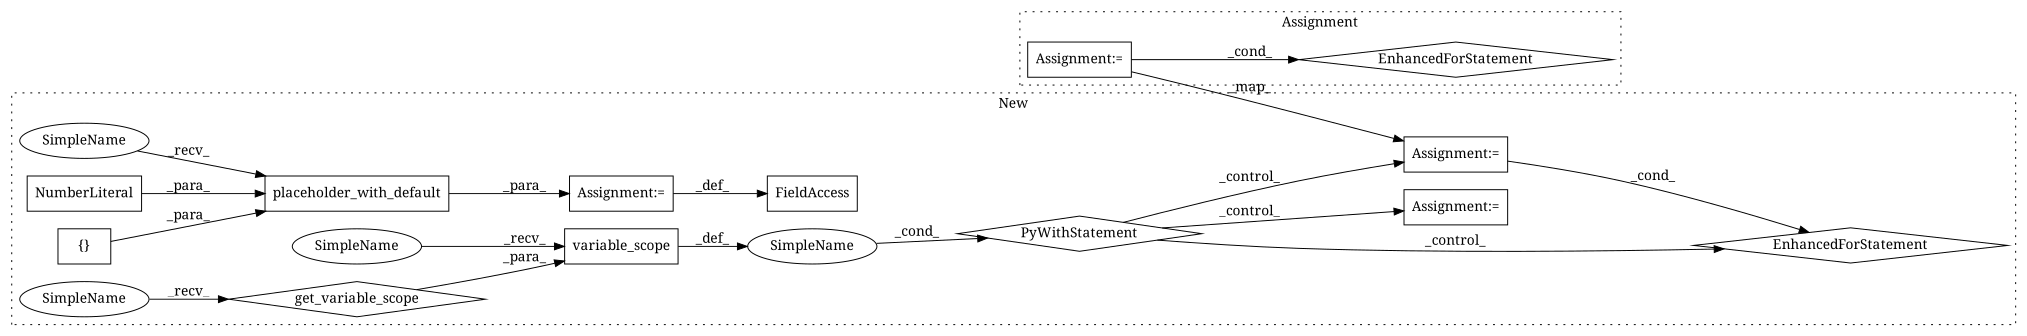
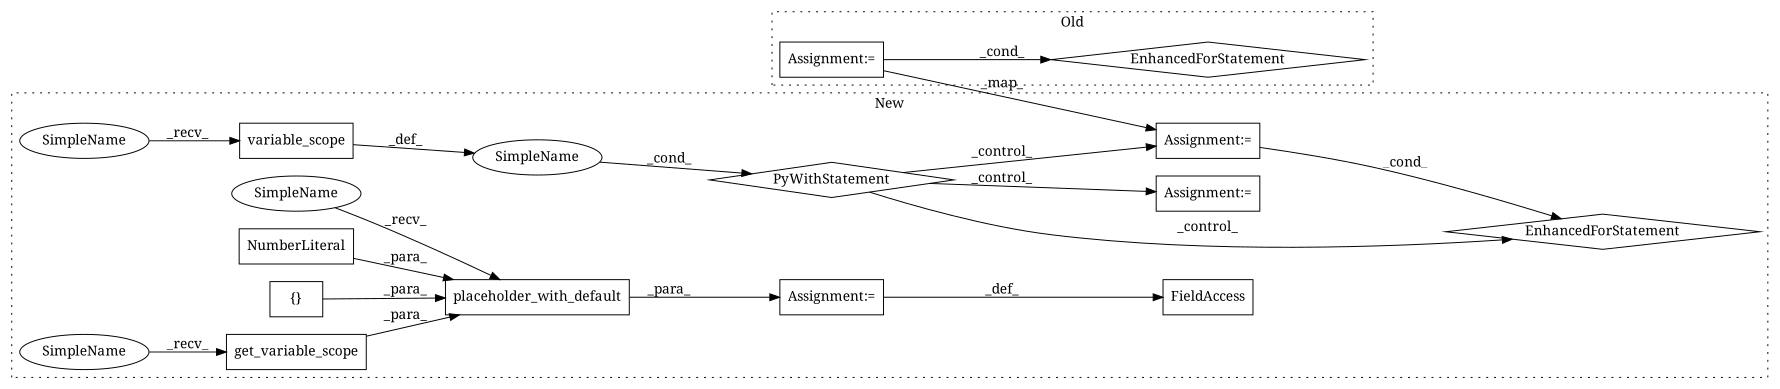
  digraph {
    fontname="Noto Serif"
    rankdir=LR
    node [a=7 fontname="Noto Serif" l=10 s="17937,18038" shape=box]
    edge [fontname="Noto Serif"]
    n1 [a=70 l="65,2" label=EnhancedForStatement shape=diamond]
    n2 [l="65,2" label="Assignment:="]
    n3 [a=70 l="71,2" label=EnhancedForStatement s="22595,22702" shape=diamond]
    n4 [l="71,2" label="Assignment:=" s="22595,22702"]
    n5 [a=42 label=SimpleName shape=ellipse l="" s=""]
    n6 [a=104 l="10,2" label=PyWithStatement s="22500,22568" shape=diamond]
    n7 [l=5 label="Assignment:=" s=22582]
-   n8 [a=32 l=20 label=get_variable_scope s=22547 shape=diamond]
+   n8 [a=32 l=20 label=get_variable_scope s=22547]
    n9 [a=32 l="25,1" label=placeholder_with_default s="22453,22493"]
    n10 [a=32 l="15,1" label=variable_scope s="22521,22567"]
    n11 [a=34 l=3 label=NumberLiteral s=22478]
    n12 [a=4 l=2 label="{}" s=22491]
    n13 [a=22 l=24 label=FieldAccess s=22417]
    n14 [l=1 label="Assignment:=" s=22441]
    n15 [a=42 label=SimpleName s=22510 shape=ellipse]
    n16 [a=42 label=SimpleName s=22442 shape=ellipse]
    n17 [a=42 label=SimpleName s=22536 shape=ellipse]
    subgraph cluster_1 {
-     label=Assignment
+     label=Old
      style=dotted
      n1
      n2
    }
    subgraph cluster_2 {
      label=New
      style=dotted
      n3
      n4
      n5
      n6
      n7
      n8
      n9
      n10
      n11
      n12
      n13
      n14
      n15
      n16
      n17
    }
    n2 -> n1 [label=_cond_]
    n2 -> n4 [label=_map_]
    n4 -> n3 [label=_cond_]
    n5 -> n6 [label=_cond_]
    n6 -> n3 [label=_control_]
    n6 -> n4 [label=_control_]
    n6 -> n7 [label=_control_]
-   n8 -> n10 [label=_para_]
+   n8 -> n9 [label=_para_]
    n9 -> n14 [label=_para_]
    n10 -> n5 [label=_def_]
    n11 -> n9 [label=_para_]
    n12 -> n9 [label=_para_]
    n14 -> n13 [label=_def_]
    n15 -> n10 [label=_recv_]
    n16 -> n9 [label=_recv_]
    n17 -> n8 [label=_recv_]
  }
